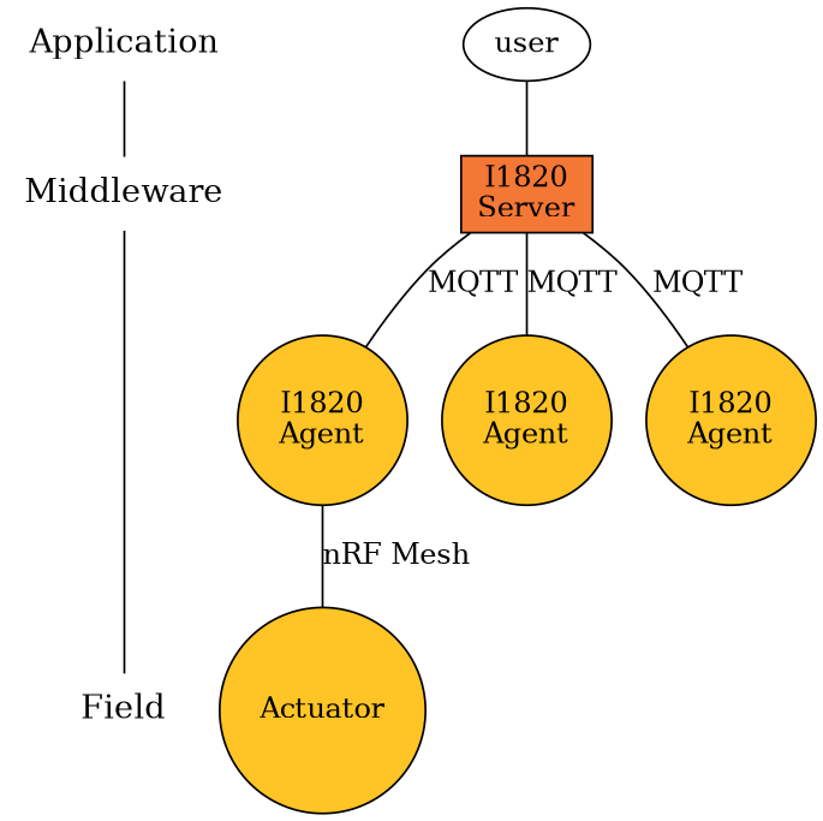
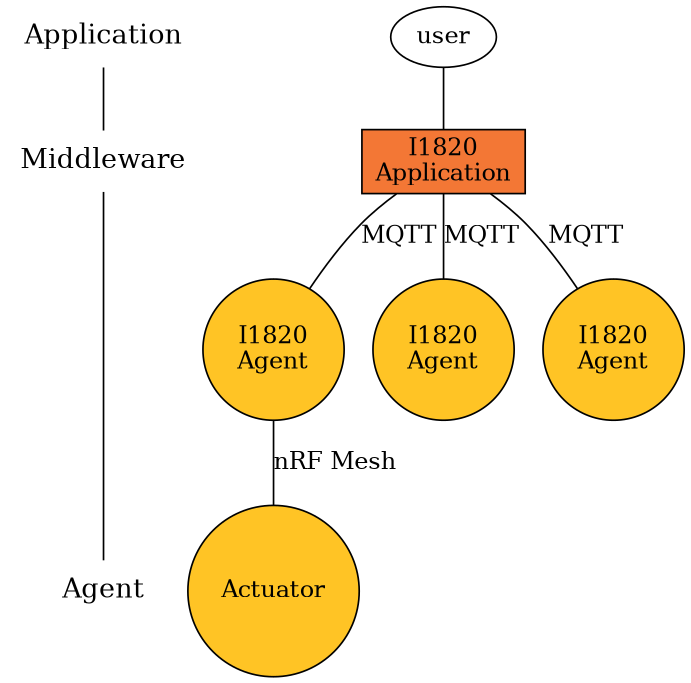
  graph {
    node [shape=circle style=filled]
    Application [fontsize=16 shape=plaintext style=""]
    Middleware [fontsize=16 shape=plaintext style=""]
-   Field [fontsize=16 shape=plaintext style=""]
-   n4 [fillcolor="#f37735" label="I1820\nServer" shape=box]
+   Field [fontsize=16 shape=plaintext label=Agent style=""]
+   n4 [fillcolor="#f37735" label="I1820\nApplication" shape=box]
    n5 [fillcolor="#ffc425" label="I1820\nAgent"]
    n6 [fillcolor="#ffc425" label="I1820\nAgent"]
    n7 [fillcolor="#ffc425" label="I1820\nAgent"]
    user [shape="" style=""]
    n9 [fillcolor="#ffc425" label=Actuator]
    subgraph sub_1 {
      Application
      Middleware
      Field
    }
    subgraph sub_2 {
      rank=same
      Middleware
      n4
    }
    subgraph sub_3 {
      rank=same
      n5
      n6
      n7
    }
    subgraph sub_4 {
      rank=same
      Application
      user
    }
    subgraph sub_5 {
      rank=same
      Field
      n9
    }
    Application -- Middleware
    Middleware -- Field
    n4 -- n5 [label=MQTT]
    n4 -- n6 [label=MQTT]
    n4 -- n7 [label=MQTT]
    n5 -- n9 [label="nRF Mesh"]
    user -- n4
  }
